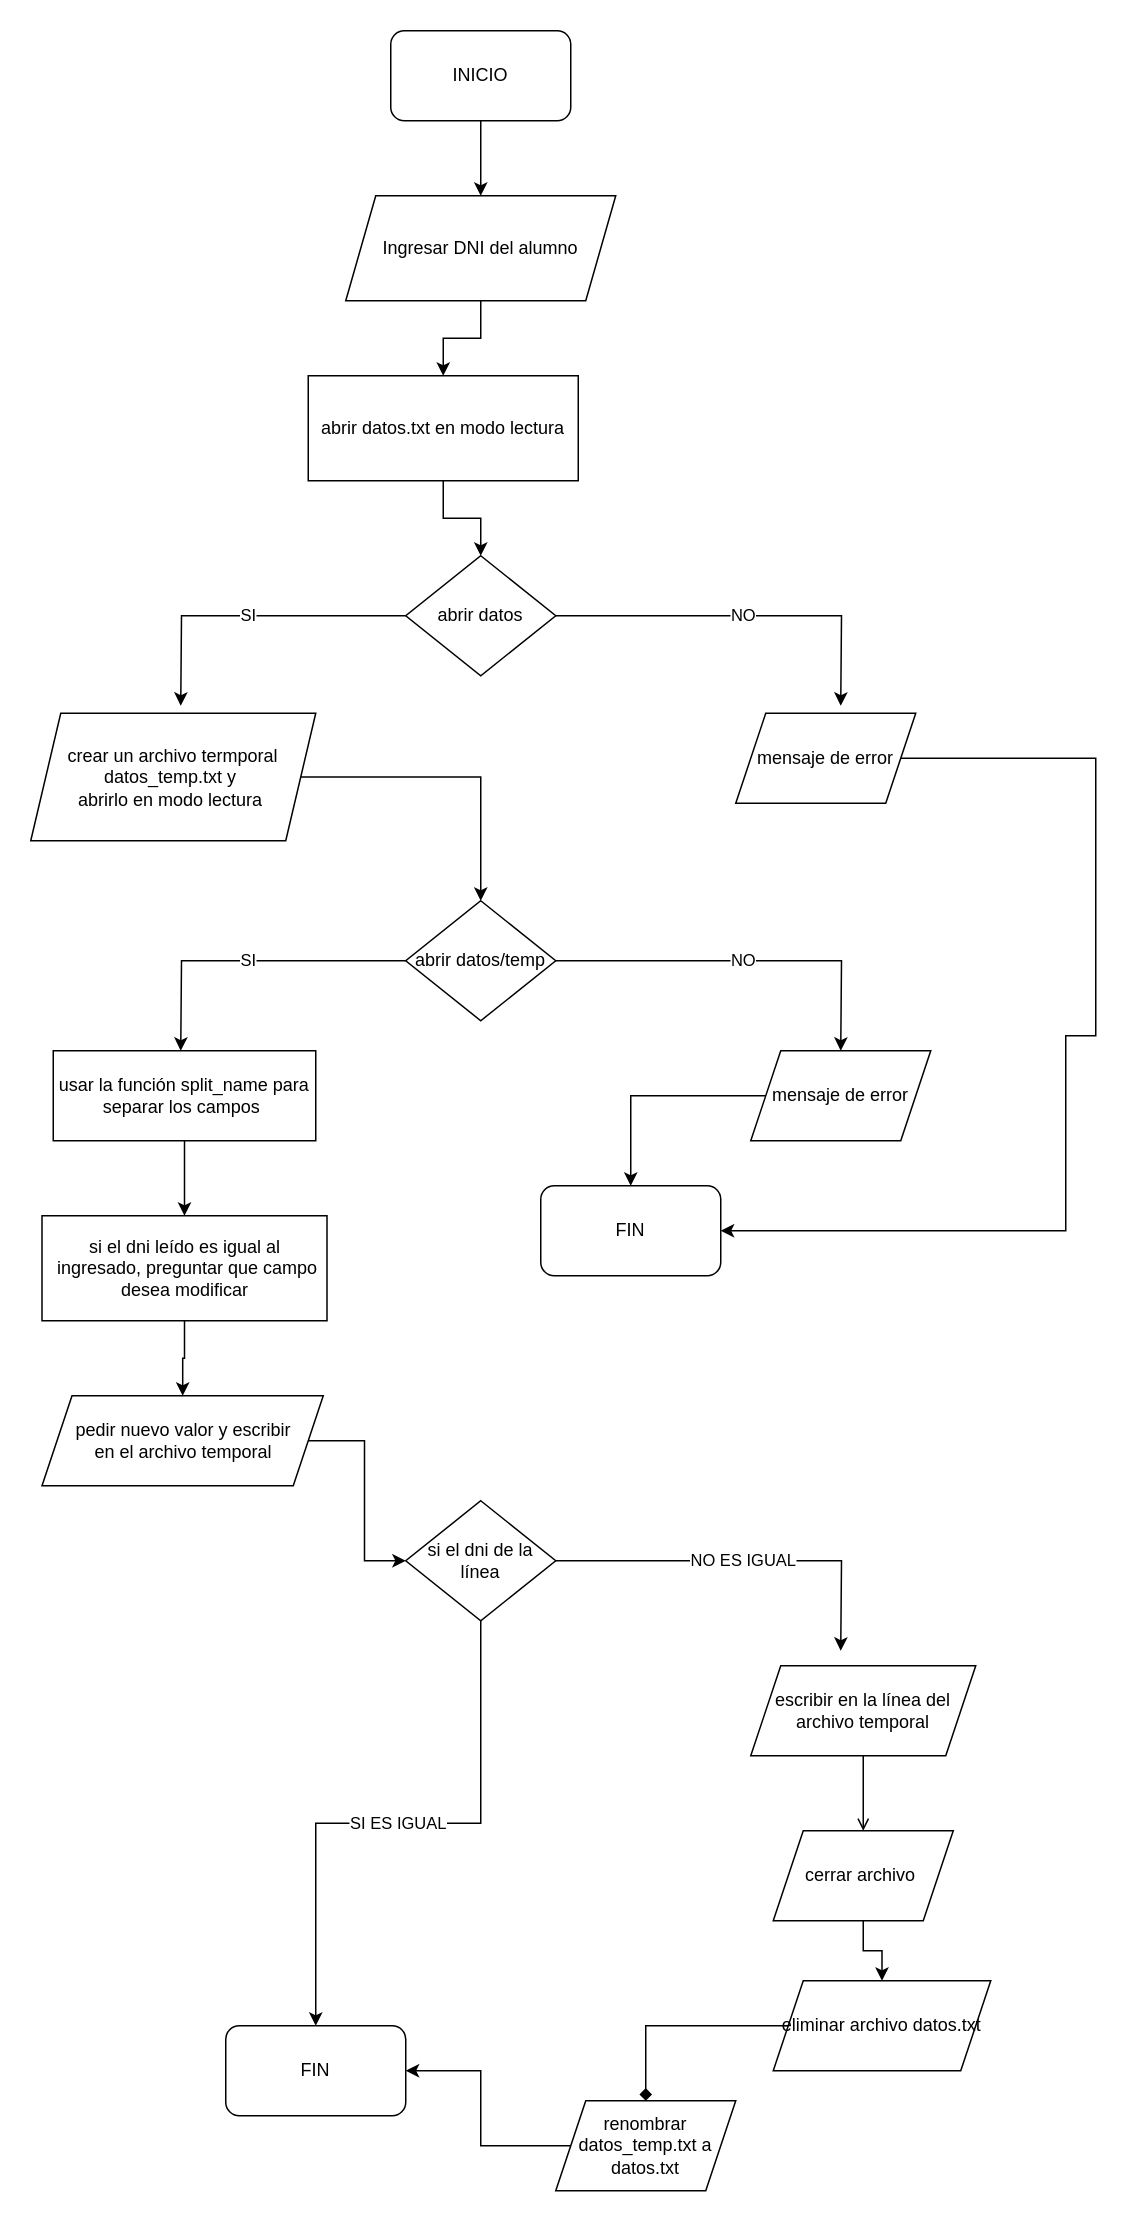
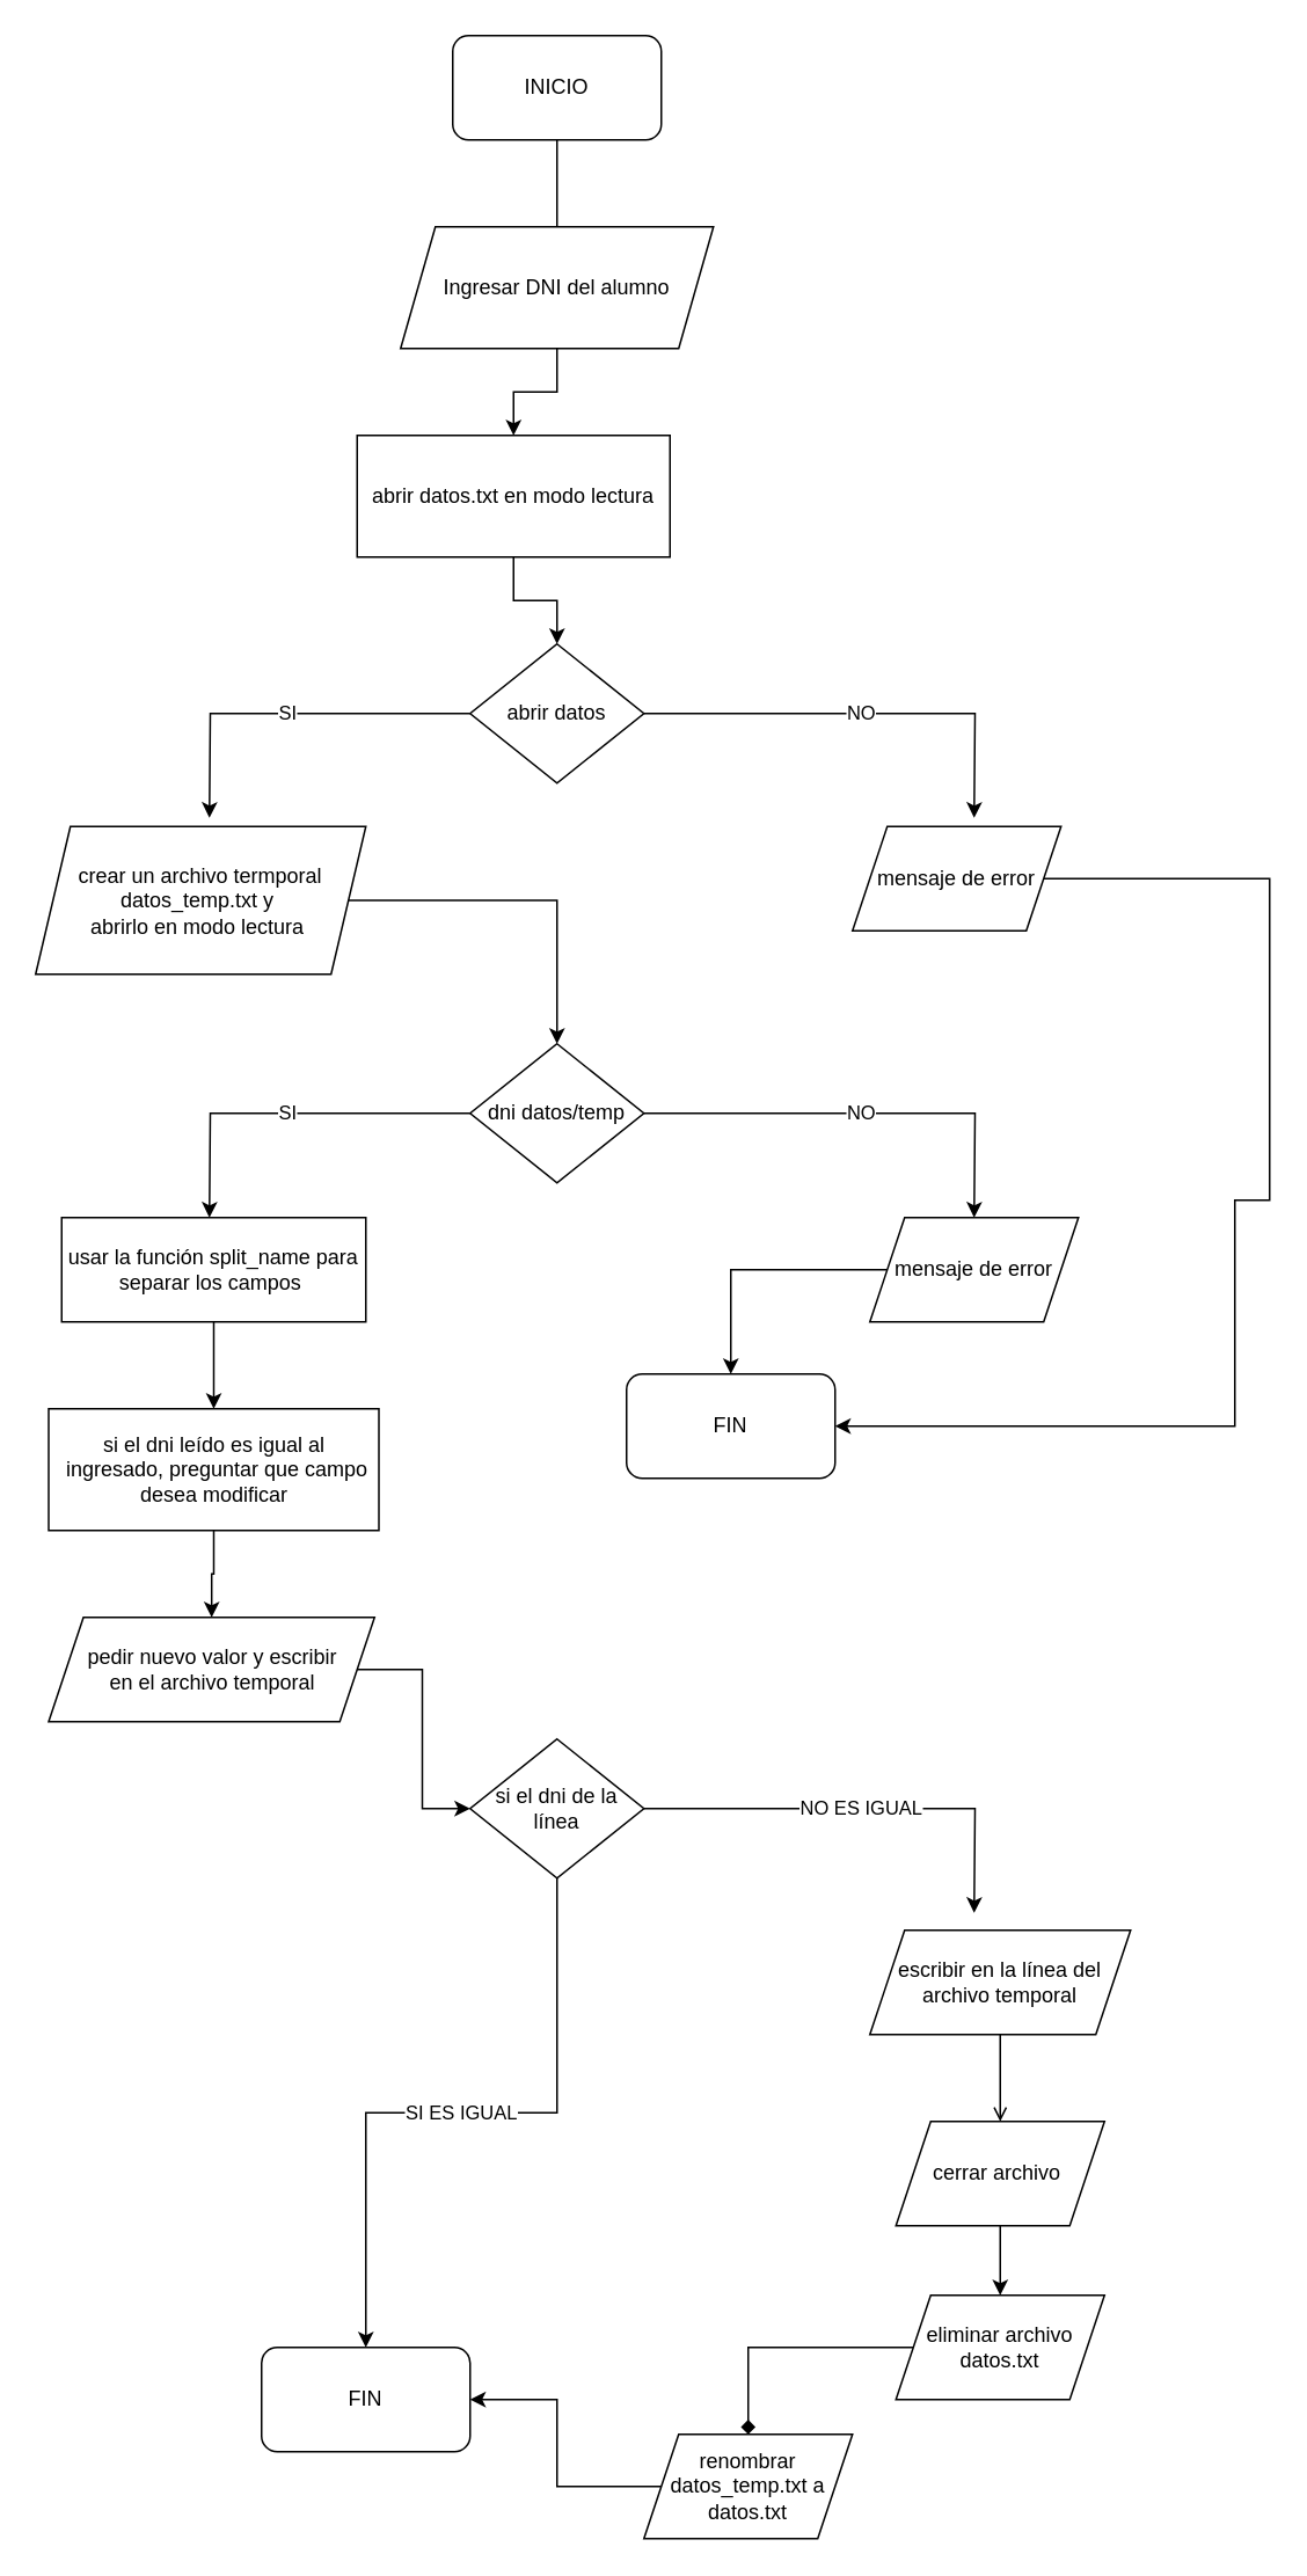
  <mxCell id="0" />
  <mxCell id="1" parent="0" />
- <mxCell id="2" value="" style="edgeStyle=orthogonalEdgeStyle;rounded=0;orthogonalLoop=1;jettySize=auto;html=1;" edge="1" parent="1" source="3" target="5"><mxGeometry relative="1" as="geometry" /></mxCell>
+ <mxCell id="2" value="" style="edgeStyle=orthogonalEdgeStyle;rounded=0;orthogonalLoop=1;jettySize=auto;html=1;endArrow=none;" edge="1" parent="1" source="3" target="5"><mxGeometry relative="1" as="geometry" /></mxCell>
  <mxCell id="3" value="INICIO" style="rounded=1;whiteSpace=wrap;html=1;" vertex="1" parent="1"><mxGeometry x="260" y="20" width="120" height="60" as="geometry" /></mxCell>
  <mxCell id="4" value="" style="edgeStyle=orthogonalEdgeStyle;rounded=0;orthogonalLoop=1;jettySize=auto;html=1;" edge="1" parent="1" source="5" target="7"><mxGeometry relative="1" as="geometry" /></mxCell>
  <mxCell id="5" value="Ingresar DNI del alumno" style="shape=parallelogram;perimeter=parallelogramPerimeter;whiteSpace=wrap;html=1;fixedSize=1;" vertex="1" parent="1"><mxGeometry x="230" y="130" width="180" height="70" as="geometry" /></mxCell>
  <mxCell id="6" value="" style="edgeStyle=orthogonalEdgeStyle;rounded=0;orthogonalLoop=1;jettySize=auto;html=1;" edge="1" parent="1" source="7" target="10"><mxGeometry relative="1" as="geometry" /></mxCell>
  <mxCell id="7" value="abrir datos.txt en modo lectura" style="rounded=0;whiteSpace=wrap;html=1;" vertex="1" parent="1"><mxGeometry x="205" y="250" width="180" height="70" as="geometry" /></mxCell>
  <mxCell id="8" value="NO" style="edgeStyle=orthogonalEdgeStyle;rounded=0;orthogonalLoop=1;jettySize=auto;html=1;" edge="1" parent="1" source="10"><mxGeometry relative="1" as="geometry"><mxPoint x="560" y="470" as="targetPoint" /></mxGeometry></mxCell>
  <mxCell id="9" value="SI" style="edgeStyle=orthogonalEdgeStyle;rounded=0;orthogonalLoop=1;jettySize=auto;html=1;" edge="1" parent="1" source="10"><mxGeometry relative="1" as="geometry"><mxPoint x="120" y="470" as="targetPoint" /></mxGeometry></mxCell>
  <mxCell id="10" value="abrir datos" style="rhombus;whiteSpace=wrap;html=1;" vertex="1" parent="1"><mxGeometry x="270" y="370" width="100" height="80" as="geometry" /></mxCell>
  <mxCell id="11" value="" style="edgeStyle=orthogonalEdgeStyle;rounded=0;orthogonalLoop=1;jettySize=auto;html=1;entryX=1;entryY=0.5;entryDx=0;entryDy=0;" edge="1" parent="1" source="12" target="38"><mxGeometry relative="1" as="geometry"><mxPoint x="690" y="505" as="targetPoint" /><Array as="points"><mxPoint x="730" y="505" /><mxPoint x="730" y="690" /><mxPoint x="710" y="690" /><mxPoint x="710" y="820" /></Array></mxGeometry></mxCell>
  <mxCell id="12" value="mensaje de error" style="shape=parallelogram;perimeter=parallelogramPerimeter;whiteSpace=wrap;html=1;fixedSize=1;" vertex="1" parent="1"><mxGeometry x="490" y="475" width="120" height="60" as="geometry" /></mxCell>
  <mxCell id="13" value="" style="edgeStyle=orthogonalEdgeStyle;rounded=0;orthogonalLoop=1;jettySize=auto;html=1;entryX=0.5;entryY=0;entryDx=0;entryDy=0;" edge="1" parent="1" source="14" target="17"><mxGeometry relative="1" as="geometry"><mxPoint x="325" y="517.5" as="targetPoint" /></mxGeometry></mxCell>
  <mxCell id="14" value="crear un archivo termporal datos_temp.txt y&amp;nbsp;&lt;br&gt;abrirlo en modo&amp;nbsp;lectura&amp;nbsp;" style="shape=parallelogram;perimeter=parallelogramPerimeter;whiteSpace=wrap;html=1;fixedSize=1;" vertex="1" parent="1"><mxGeometry x="20" y="475" width="190" height="85" as="geometry" /></mxCell>
  <mxCell id="15" value="NO" style="edgeStyle=orthogonalEdgeStyle;rounded=0;orthogonalLoop=1;jettySize=auto;html=1;" edge="1" parent="1" source="17"><mxGeometry relative="1" as="geometry"><mxPoint x="560" y="700" as="targetPoint" /></mxGeometry></mxCell>
  <mxCell id="16" value="SI" style="edgeStyle=orthogonalEdgeStyle;rounded=0;orthogonalLoop=1;jettySize=auto;html=1;" edge="1" parent="1" source="17"><mxGeometry relative="1" as="geometry"><mxPoint x="120" y="700" as="targetPoint" /></mxGeometry></mxCell>
- <mxCell id="17" value="abrir datos/temp" style="rhombus;whiteSpace=wrap;html=1;" vertex="1" parent="1"><mxGeometry x="270" y="600" width="100" height="80" as="geometry" /></mxCell>
+ <mxCell id="17" value="dni datos/temp" style="rhombus;whiteSpace=wrap;html=1;" vertex="1" parent="1"><mxGeometry x="270" y="600" width="100" height="80" as="geometry" /></mxCell>
  <mxCell id="18" value="" style="edgeStyle=orthogonalEdgeStyle;rounded=0;orthogonalLoop=1;jettySize=auto;html=1;entryX=0.5;entryY=0;entryDx=0;entryDy=0;" edge="1" parent="1" source="19" target="38"><mxGeometry relative="1" as="geometry"><mxPoint x="410" y="730" as="targetPoint" /></mxGeometry></mxCell>
  <mxCell id="19" value="mensaje de error" style="shape=parallelogram;perimeter=parallelogramPerimeter;whiteSpace=wrap;html=1;fixedSize=1;" vertex="1" parent="1"><mxGeometry x="500" y="700" width="120" height="60" as="geometry" /></mxCell>
  <mxCell id="20" value="" style="edgeStyle=orthogonalEdgeStyle;rounded=0;orthogonalLoop=1;jettySize=auto;html=1;" edge="1" parent="1"><mxGeometry relative="1" as="geometry"><mxPoint x="122.5" y="760" as="sourcePoint" /><mxPoint x="122.5" y="810" as="targetPoint" /></mxGeometry></mxCell>
  <mxCell id="21" value="" style="edgeStyle=orthogonalEdgeStyle;rounded=0;orthogonalLoop=1;jettySize=auto;html=1;" edge="1" parent="1" source="22" target="25"><mxGeometry relative="1" as="geometry" /></mxCell>
  <mxCell id="22" value="si el dni leído es igual al&lt;br style=&quot;border-color: var(--border-color);&quot;&gt;&amp;nbsp;ingresado, preguntar que campo desea modificar" style="rounded=0;whiteSpace=wrap;html=1;" vertex="1" parent="1"><mxGeometry x="27.5" y="810" width="190" height="70" as="geometry" /></mxCell>
  <mxCell id="23" value="usar la función split_name para separar los campos&amp;nbsp;" style="rounded=0;whiteSpace=wrap;html=1;" vertex="1" parent="1"><mxGeometry x="35" y="700" width="175" height="60" as="geometry" /></mxCell>
  <mxCell id="24" value="" style="edgeStyle=orthogonalEdgeStyle;rounded=0;orthogonalLoop=1;jettySize=auto;html=1;entryX=0;entryY=0.5;entryDx=0;entryDy=0;" edge="1" parent="1" source="25" target="29"><mxGeometry relative="1" as="geometry"><mxPoint x="260" y="1040" as="targetPoint" /></mxGeometry></mxCell>
  <mxCell id="25" value="pedir nuevo valor y escribir &lt;br&gt;en el archivo temporal" style="shape=parallelogram;perimeter=parallelogramPerimeter;whiteSpace=wrap;html=1;fixedSize=1;" vertex="1" parent="1"><mxGeometry x="27.5" y="930" width="187.5" height="60" as="geometry" /></mxCell>
  <mxCell id="26" value="FIN" style="rounded=1;whiteSpace=wrap;html=1;" vertex="1" parent="1"><mxGeometry x="150" y="1350" width="120" height="60" as="geometry" /></mxCell>
  <mxCell id="27" value="NO ES IGUAL" style="edgeStyle=orthogonalEdgeStyle;rounded=0;orthogonalLoop=1;jettySize=auto;html=1;" edge="1" parent="1" source="29"><mxGeometry relative="1" as="geometry"><mxPoint x="560" y="1100" as="targetPoint" /></mxGeometry></mxCell>
  <mxCell id="28" value="SI ES IGUAL" style="edgeStyle=orthogonalEdgeStyle;rounded=0;orthogonalLoop=1;jettySize=auto;html=1;entryX=0.5;entryY=0;entryDx=0;entryDy=0;" edge="1" parent="1" source="29" target="26"><mxGeometry relative="1" as="geometry"><mxPoint x="120" y="1100" as="targetPoint" /></mxGeometry></mxCell>
  <mxCell id="29" value="si el dni de la línea" style="rhombus;whiteSpace=wrap;html=1;" vertex="1" parent="1"><mxGeometry x="270" y="1000" width="100" height="80" as="geometry" /></mxCell>
  <mxCell id="30" value="" style="edgeStyle=orthogonalEdgeStyle;rounded=0;orthogonalLoop=1;jettySize=auto;html=1;endArrow=open;" edge="1" parent="1" source="31" target="33"><mxGeometry relative="1" as="geometry" /></mxCell>
  <mxCell id="31" value="escribir en la línea del archivo temporal" style="shape=parallelogram;perimeter=parallelogramPerimeter;whiteSpace=wrap;html=1;fixedSize=1;" vertex="1" parent="1"><mxGeometry x="500" y="1110" width="150" height="60" as="geometry" /></mxCell>
  <mxCell id="32" value="" style="edgeStyle=orthogonalEdgeStyle;rounded=0;orthogonalLoop=1;jettySize=auto;html=1;" edge="1" parent="1" source="33" target="35"><mxGeometry relative="1" as="geometry" /></mxCell>
  <mxCell id="33" value="cerrar archivo&amp;nbsp;" style="shape=parallelogram;perimeter=parallelogramPerimeter;whiteSpace=wrap;html=1;fixedSize=1;" vertex="1" parent="1"><mxGeometry x="515" y="1220" width="120" height="60" as="geometry" /></mxCell>
  <mxCell id="34" value="" style="edgeStyle=orthogonalEdgeStyle;rounded=0;orthogonalLoop=1;jettySize=auto;html=1;endArrow=diamond;" edge="1" parent="1" source="35" target="37"><mxGeometry relative="1" as="geometry"><mxPoint x="575" y="1460" as="targetPoint" /></mxGeometry></mxCell>
- <mxCell id="35" value="eliminar archivo datos.txt" style="shape=parallelogram;perimeter=parallelogramPerimeter;whiteSpace=wrap;html=1;fixedSize=1;" vertex="1" parent="1"><mxGeometry x="515" y="1320" width="145" height="60" as="geometry" /></mxCell>
+ <mxCell id="35" value="eliminar archivo datos.txt" style="shape=parallelogram;perimeter=parallelogramPerimeter;whiteSpace=wrap;html=1;fixedSize=1;" vertex="1" parent="1"><mxGeometry x="515" y="1320" width="120" height="60" as="geometry" /></mxCell>
  <mxCell id="36" value="" style="edgeStyle=orthogonalEdgeStyle;rounded=0;orthogonalLoop=1;jettySize=auto;html=1;" edge="1" parent="1" source="37" target="26"><mxGeometry relative="1" as="geometry" /></mxCell>
  <mxCell id="37" value="renombrar datos_temp.txt a datos.txt" style="shape=parallelogram;perimeter=parallelogramPerimeter;whiteSpace=wrap;html=1;fixedSize=1;" vertex="1" parent="1"><mxGeometry x="370" y="1400" width="120" height="60" as="geometry" /></mxCell>
  <mxCell id="38" value="FIN" style="rounded=1;whiteSpace=wrap;html=1;" vertex="1" parent="1"><mxGeometry x="360" y="790" width="120" height="60" as="geometry" /></mxCell>
